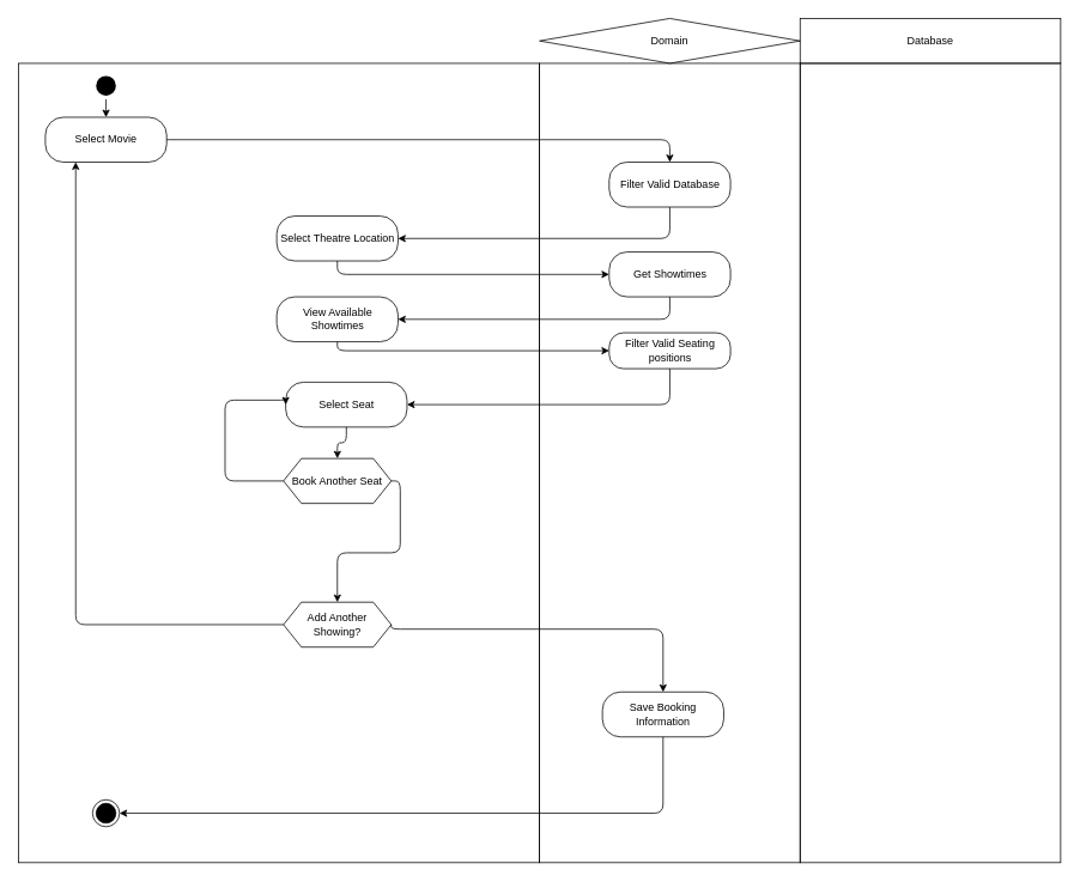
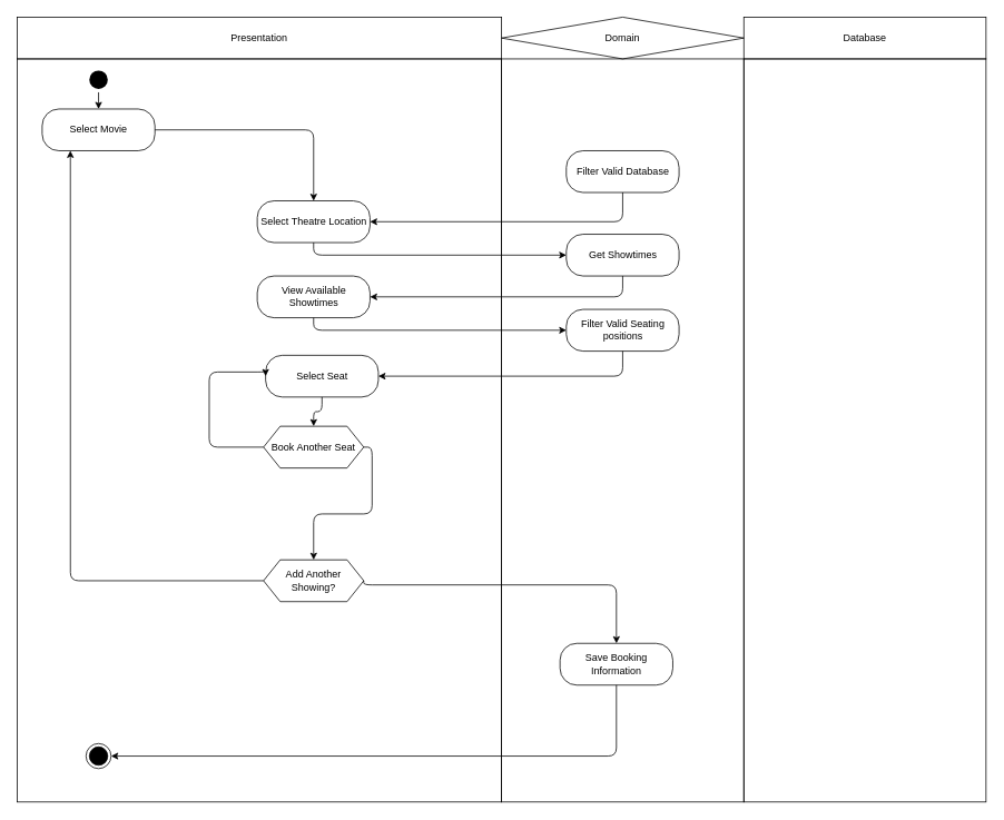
  <mxCell id="0" />
  <mxCell id="1" parent="0" />
  <mxCell id="2" value="" style="rounded=0;whiteSpace=wrap;html=1;strokeColor=#000000;fontColor=#000000;fillColor=none;" vertex="1" parent="1"><mxGeometry x="20" y="70" width="580" height="890" as="geometry" /></mxCell>
  <mxCell id="3" value="" style="rounded=0;whiteSpace=wrap;html=1;strokeColor=#000000;fontColor=#000000;fillColor=none;" vertex="1" parent="1"><mxGeometry x="600" y="70" width="290" height="890" as="geometry" /></mxCell>
  <mxCell id="4" value="" style="rounded=0;whiteSpace=wrap;html=1;strokeColor=#000000;fontColor=#000000;fillColor=none;" vertex="1" parent="1"><mxGeometry x="890" y="70" width="290" height="890" as="geometry" /></mxCell>
+ <mxCell id="5" value="Presentation" style="rounded=0;whiteSpace=wrap;html=1;strokeColor=#000000;fontColor=#000000;fillColor=none;" vertex="1" parent="1"><mxGeometry x="20" y="20" width="580" height="50" as="geometry" /></mxCell>
  <mxCell id="6" value="Domain" style="rhombus;whiteSpace=wrap;html=1;strokeColor=#000000;fontColor=#000000;fillColor=none;" vertex="1" parent="1"><mxGeometry x="600" y="20" width="290" height="50" as="geometry" /></mxCell>
  <mxCell id="7" value="Database" style="rounded=0;whiteSpace=wrap;html=1;strokeColor=#000000;fontColor=#000000;fillColor=none;" vertex="1" parent="1"><mxGeometry x="890" y="20" width="290" height="50" as="geometry" /></mxCell>
  <mxCell id="8" value="" style="edgeStyle=orthogonalEdgeStyle;html=1;verticalAlign=bottom;endArrow=classic;strokeColor=#000000;entryX=0.5;entryY=0;entryDx=0;entryDy=0;startArrow=none;endFill=1;" edge="1" parent="1" source="11" target="10"><mxGeometry relative="1" as="geometry"><mxPoint x="222.5" y="0" as="targetPoint" /><mxPoint x="375.5" y="-90" as="sourcePoint" /></mxGeometry></mxCell>
- <mxCell id="9" style="edgeStyle=orthogonalEdgeStyle;jumpStyle=arc;html=1;exitX=1;exitY=0.5;exitDx=0;exitDy=0;entryX=0.5;entryY=0;entryDx=0;entryDy=0;strokeColor=#000000;" edge="1" parent="1" source="10" target="26"><mxGeometry relative="1" as="geometry" /></mxCell>
+ <mxCell id="9" style="edgeStyle=orthogonalEdgeStyle;jumpStyle=arc;html=1;exitX=1;exitY=0.5;exitDx=0;exitDy=0;strokeColor=#000000;" edge="1" parent="1" source="10" target="13"><mxGeometry relative="1" as="geometry" /></mxCell>
  <mxCell id="10" value="Select Movie" style="rounded=1;whiteSpace=wrap;html=1;arcSize=40;fontColor=#000000;fillColor=none;strokeColor=#000000;" vertex="1" parent="1"><mxGeometry x="50" y="130" width="135" height="50" as="geometry" /></mxCell>
  <mxCell id="11" value="" style="ellipse;html=1;shape=startState;fillColor=#000000;strokeColor=none;" vertex="1" parent="1"><mxGeometry x="102.5" y="80" width="30" height="30" as="geometry" /></mxCell>
  <mxCell id="12" style="edgeStyle=orthogonalEdgeStyle;jumpStyle=arc;html=1;exitX=0.5;exitY=1;exitDx=0;exitDy=0;entryX=0;entryY=0.5;entryDx=0;entryDy=0;strokeColor=#000000;" edge="1" parent="1" source="13" target="32"><mxGeometry relative="1" as="geometry" /></mxCell>
  <mxCell id="13" value="Select Theatre Location" style="rounded=1;whiteSpace=wrap;html=1;arcSize=40;fontColor=#000000;fillColor=none;strokeColor=#000000;" vertex="1" parent="1"><mxGeometry x="307.5" y="240" width="135" height="50" as="geometry" /></mxCell>
  <mxCell id="14" style="edgeStyle=orthogonalEdgeStyle;jumpStyle=arc;html=1;exitX=0.5;exitY=1;exitDx=0;exitDy=0;entryX=0;entryY=0.5;entryDx=0;entryDy=0;strokeColor=#000000;" edge="1" parent="1" source="15" target="28"><mxGeometry relative="1" as="geometry" /></mxCell>
  <mxCell id="15" value="View Available Showtimes" style="rounded=1;whiteSpace=wrap;html=1;arcSize=40;fontColor=#000000;fillColor=none;strokeColor=#000000;" vertex="1" parent="1"><mxGeometry x="307.5" y="330" width="135" height="50" as="geometry" /></mxCell>
  <mxCell id="16" style="edgeStyle=orthogonalEdgeStyle;jumpStyle=arc;html=1;exitX=0.5;exitY=1;exitDx=0;exitDy=0;entryX=0.5;entryY=0;entryDx=0;entryDy=0;strokeColor=#000000;" edge="1" parent="1" source="17" target="24"><mxGeometry relative="1" as="geometry" /></mxCell>
  <mxCell id="17" value="Select Seat" style="rounded=1;whiteSpace=wrap;html=1;arcSize=40;fontColor=#000000;fillColor=none;strokeColor=#000000;" vertex="1" parent="1"><mxGeometry x="317.5" y="425" width="135" height="50" as="geometry" /></mxCell>
  <mxCell id="18" value="" style="ellipse;html=1;shape=endState;fillColor=#000000;strokeColor=#000000;" vertex="1" parent="1"><mxGeometry x="102.5" y="890" width="30" height="30" as="geometry" /></mxCell>
  <mxCell id="19" style="edgeStyle=orthogonalEdgeStyle;jumpStyle=arc;html=1;exitX=0;exitY=0.5;exitDx=0;exitDy=0;entryX=0.25;entryY=1;entryDx=0;entryDy=0;strokeColor=#000000;" edge="1" parent="1" source="21" target="10"><mxGeometry relative="1" as="geometry" /></mxCell>
  <mxCell id="20" style="edgeStyle=orthogonalEdgeStyle;jumpStyle=arc;html=1;exitX=1;exitY=0.5;exitDx=0;exitDy=0;entryX=0.5;entryY=0;entryDx=0;entryDy=0;strokeColor=#000000;" edge="1" parent="1" source="21" target="30"><mxGeometry relative="1" as="geometry"><Array as="points"><mxPoint x="435" y="700" /><mxPoint x="738" y="700" /></Array></mxGeometry></mxCell>
  <mxCell id="21" value="Add Another Showing?" style="shape=hexagon;perimeter=hexagonPerimeter2;whiteSpace=wrap;html=1;fixedSize=1;strokeColor=#000000;fontColor=#000000;fillColor=none;" vertex="1" parent="1"><mxGeometry x="315" y="670" width="120" height="50" as="geometry" /></mxCell>
  <mxCell id="22" style="edgeStyle=orthogonalEdgeStyle;jumpStyle=arc;html=1;exitX=0;exitY=0.5;exitDx=0;exitDy=0;entryX=0;entryY=0.5;entryDx=0;entryDy=0;strokeColor=#000000;" edge="1" parent="1" source="24" target="17"><mxGeometry relative="1" as="geometry"><Array as="points"><mxPoint x="250" y="535" /><mxPoint x="250" y="445" /></Array></mxGeometry></mxCell>
  <mxCell id="23" style="edgeStyle=orthogonalEdgeStyle;jumpStyle=arc;html=1;exitX=1;exitY=0.5;exitDx=0;exitDy=0;entryX=0.5;entryY=0;entryDx=0;entryDy=0;strokeColor=#000000;" edge="1" parent="1" source="24" target="21"><mxGeometry relative="1" as="geometry" /></mxCell>
  <mxCell id="24" value="Book Another Seat" style="shape=hexagon;perimeter=hexagonPerimeter2;whiteSpace=wrap;html=1;fixedSize=1;strokeColor=#000000;fontColor=#000000;fillColor=none;" vertex="1" parent="1"><mxGeometry x="315" y="510" width="120" height="50" as="geometry" /></mxCell>
  <mxCell id="25" style="edgeStyle=orthogonalEdgeStyle;jumpStyle=arc;html=1;exitX=0.5;exitY=1;exitDx=0;exitDy=0;entryX=1;entryY=0.5;entryDx=0;entryDy=0;strokeColor=#000000;" edge="1" parent="1" source="26" target="13"><mxGeometry relative="1" as="geometry" /></mxCell>
  <mxCell id="26" value="Filter Valid Database" style="rounded=1;whiteSpace=wrap;html=1;arcSize=40;fontColor=#000000;fillColor=none;strokeColor=#000000;" vertex="1" parent="1"><mxGeometry x="677.5" y="180" width="135" height="50" as="geometry" /></mxCell>
  <mxCell id="27" style="edgeStyle=orthogonalEdgeStyle;jumpStyle=arc;html=1;exitX=0.5;exitY=1;exitDx=0;exitDy=0;entryX=1;entryY=0.5;entryDx=0;entryDy=0;strokeColor=#000000;" edge="1" parent="1" source="28" target="17"><mxGeometry relative="1" as="geometry" /></mxCell>
- <mxCell id="28" value="Filter Valid Seating positions" style="rounded=1;whiteSpace=wrap;html=1;arcSize=40;fontColor=#000000;fillColor=none;strokeColor=#000000;" vertex="1" parent="1"><mxGeometry x="677.5" y="370" width="135" height="40" as="geometry" /></mxCell>
+ <mxCell id="28" value="Filter Valid Seating positions" style="rounded=1;whiteSpace=wrap;html=1;arcSize=40;fontColor=#000000;fillColor=none;strokeColor=#000000;" vertex="1" parent="1"><mxGeometry x="677.5" y="370" width="135" height="50" as="geometry" /></mxCell>
  <mxCell id="29" style="edgeStyle=orthogonalEdgeStyle;jumpStyle=arc;html=1;exitX=0.5;exitY=1;exitDx=0;exitDy=0;entryX=1;entryY=0.5;entryDx=0;entryDy=0;strokeColor=#000000;" edge="1" parent="1" source="30" target="18"><mxGeometry relative="1" as="geometry" /></mxCell>
  <mxCell id="30" value="Save Booking Information" style="rounded=1;whiteSpace=wrap;html=1;arcSize=40;fontColor=#000000;fillColor=none;strokeColor=#000000;" vertex="1" parent="1"><mxGeometry x="670" y="770" width="135" height="50" as="geometry" /></mxCell>
  <mxCell id="31" style="edgeStyle=orthogonalEdgeStyle;jumpStyle=arc;html=1;exitX=0.5;exitY=1;exitDx=0;exitDy=0;entryX=1;entryY=0.5;entryDx=0;entryDy=0;strokeColor=#000000;" edge="1" parent="1" source="32" target="15"><mxGeometry relative="1" as="geometry" /></mxCell>
  <mxCell id="32" value="Get Showtimes" style="rounded=1;whiteSpace=wrap;html=1;arcSize=40;fontColor=#000000;fillColor=none;strokeColor=#000000;" vertex="1" parent="1"><mxGeometry x="677.5" y="280" width="135" height="50" as="geometry" /></mxCell>
